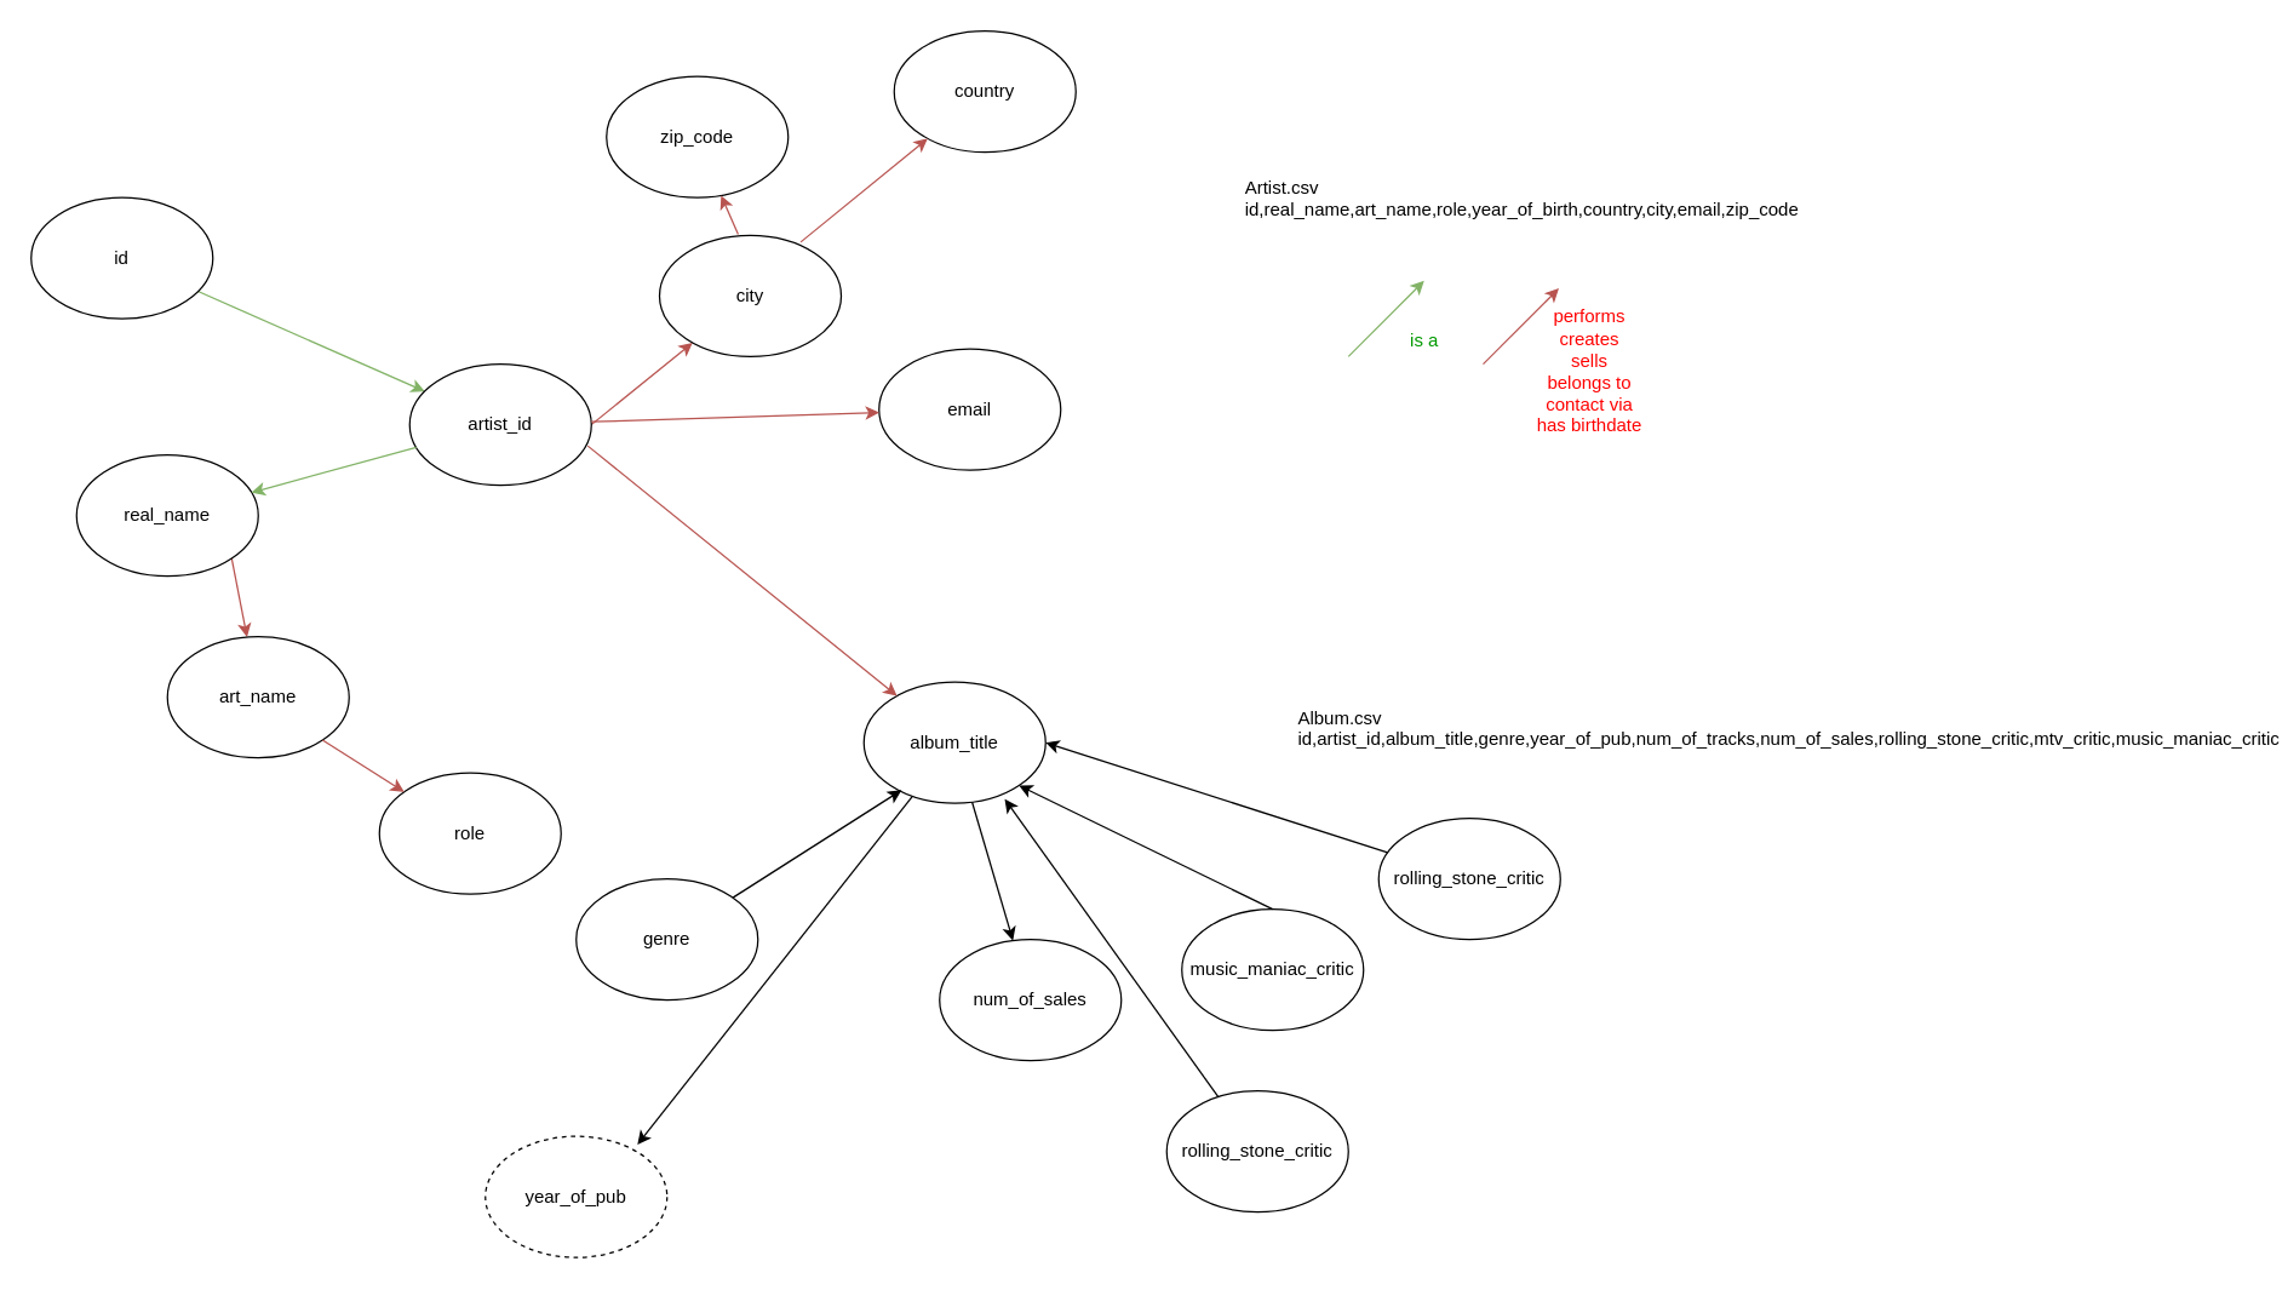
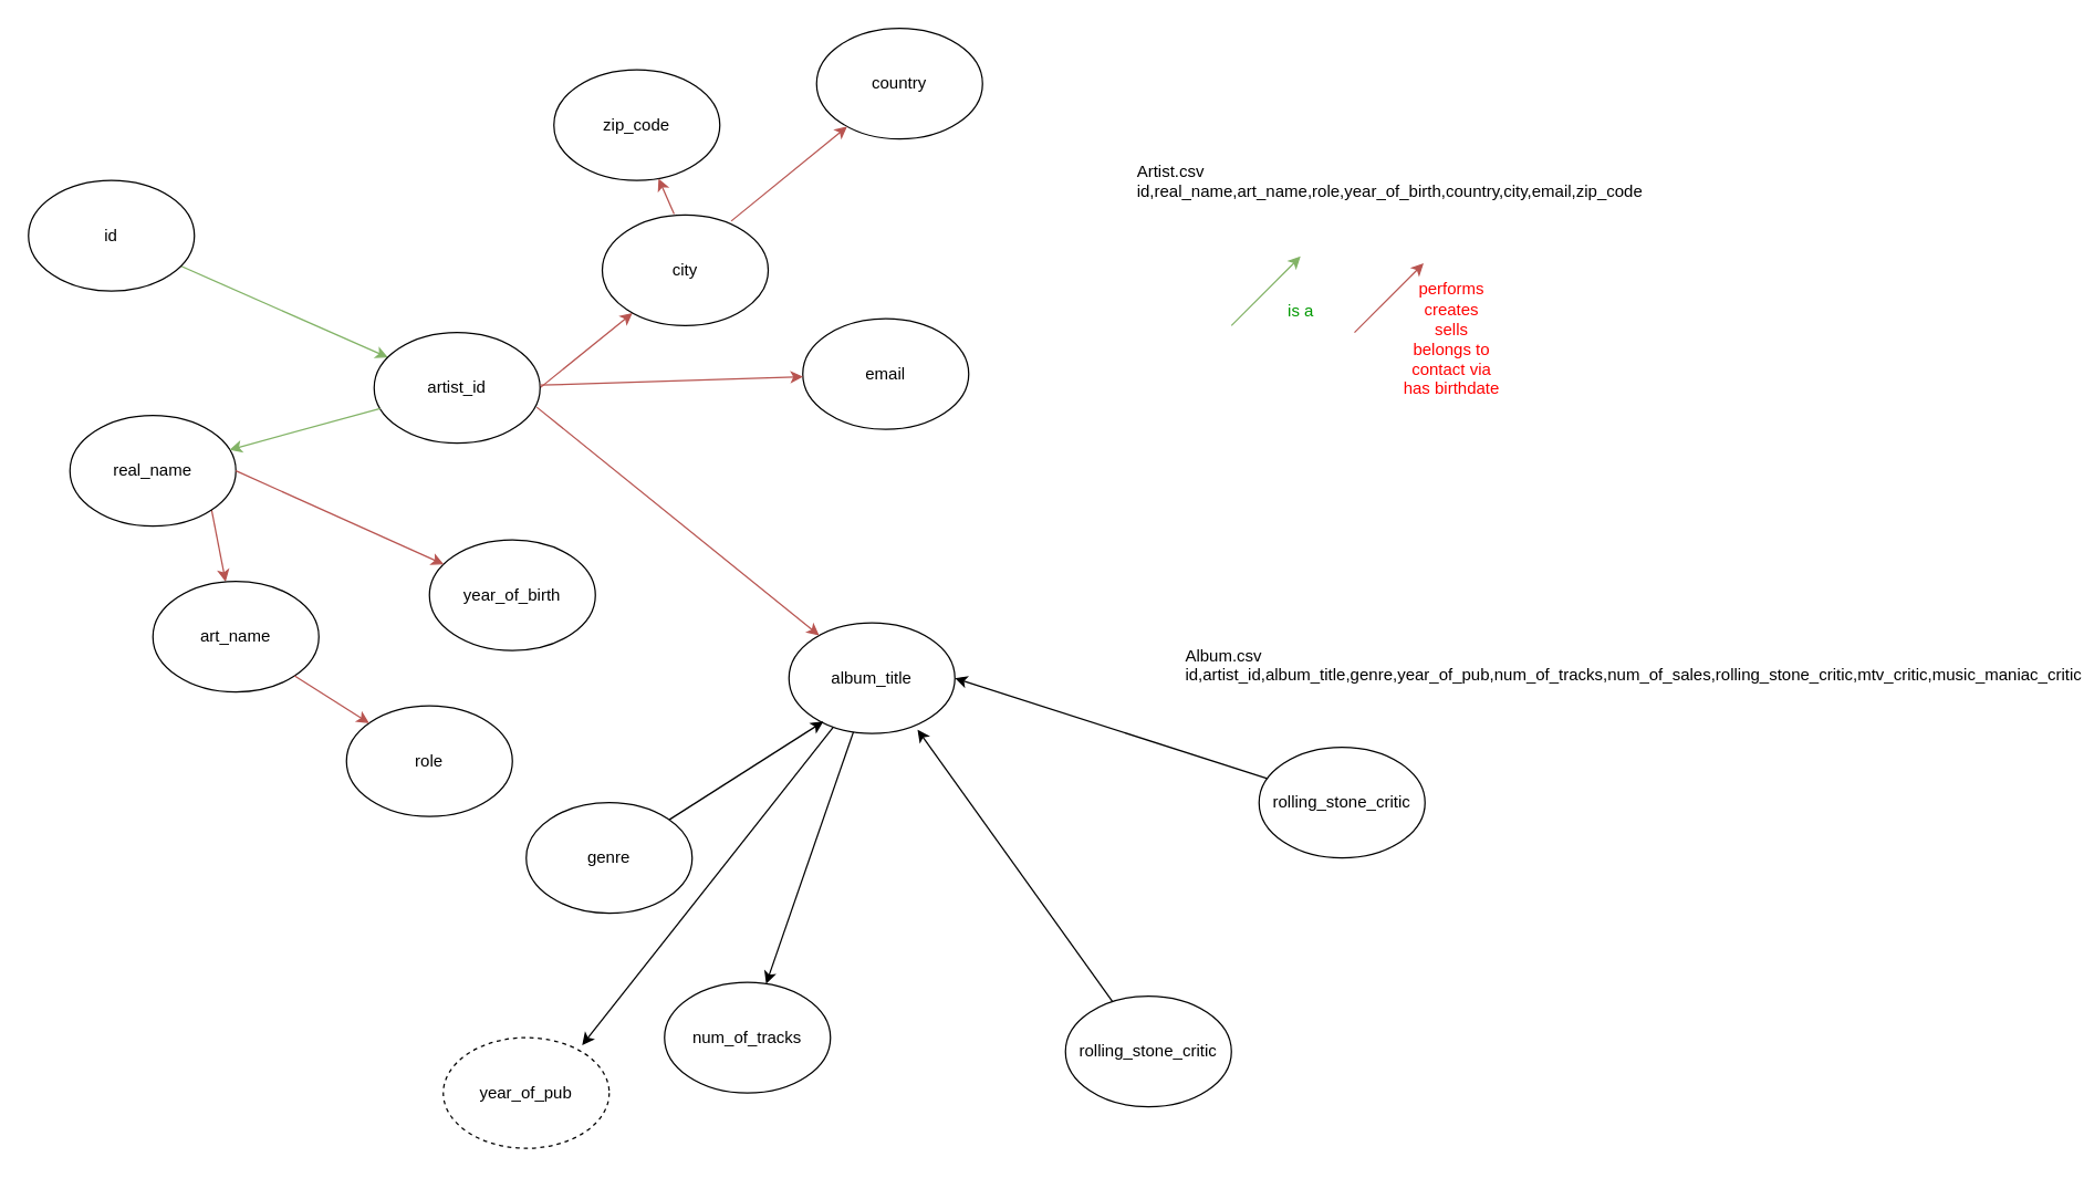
  <mxCell id="0" />
  <mxCell id="1" parent="0" />
  <mxCell id="2" value="Album.csv&lt;br&gt;id,artist_id,album_title,genre,year_of_pub,num_of_tracks,num_of_sales,rolling_stone_critic,mtv_critic,music_maniac_critic" style="text;whiteSpace=wrap;html=1;" vertex="1" parent="1"><mxGeometry x="855" y="460" width="560" height="40" as="geometry" /></mxCell>
  <mxCell id="3" style="edgeStyle=none;rounded=0;orthogonalLoop=1;jettySize=auto;html=1;fillColor=#d5e8d4;strokeColor=#82b366;" edge="1" parent="1" source="4" target="6"><mxGeometry relative="1" as="geometry"><mxPoint x="360" y="630" as="targetPoint" /></mxGeometry></mxCell>
  <mxCell id="4" value="id" style="ellipse;whiteSpace=wrap;html=1;" vertex="1" parent="1"><mxGeometry x="20" y="130" width="120" height="80" as="geometry" /></mxCell>
  <mxCell id="5" style="edgeStyle=none;rounded=0;orthogonalLoop=1;jettySize=auto;html=1;exitX=1;exitY=0.5;exitDx=0;exitDy=0;fontColor=#bf6460;fillColor=#f8cecc;strokeColor=#b85450;" edge="1" parent="1" source="6" target="22"><mxGeometry relative="1" as="geometry" /></mxCell>
  <mxCell id="6" value="artist_id" style="ellipse;whiteSpace=wrap;html=1;" vertex="1" parent="1"><mxGeometry x="270" y="240" width="120" height="80" as="geometry" /></mxCell>
  <mxCell id="7" value="genre" style="ellipse;whiteSpace=wrap;html=1;" vertex="1" parent="1"><mxGeometry x="380" y="580" width="120" height="80" as="geometry" /></mxCell>
  <mxCell id="8" value="album_title" style="ellipse;whiteSpace=wrap;html=1;" vertex="1" parent="1"><mxGeometry x="570" y="450" width="120" height="80" as="geometry" /></mxCell>
  <mxCell id="9" value="year_of_pub" style="ellipse;whiteSpace=wrap;html=1;dashed=1;" vertex="1" parent="1"><mxGeometry x="320" y="750" width="120" height="80" as="geometry" /></mxCell>
- <mxCell id="11" value="num_of_sales" style="ellipse;whiteSpace=wrap;html=1;" vertex="1" parent="1"><mxGeometry x="620" y="620" width="120" height="80" as="geometry" /></mxCell>
- <mxCell id="12" value="music_maniac_critic" style="ellipse;whiteSpace=wrap;html=1;" vertex="1" parent="1"><mxGeometry x="780" y="600" width="120" height="80" as="geometry" /></mxCell>
+ <mxCell id="10" value="num_of_tracks" style="ellipse;whiteSpace=wrap;html=1;" vertex="1" parent="1"><mxGeometry x="480" y="710" width="120" height="80" as="geometry" /></mxCell>
  <mxCell id="13" value="rolling_stone_critic" style="ellipse;whiteSpace=wrap;html=1;" vertex="1" parent="1"><mxGeometry x="770" y="720" width="120" height="80" as="geometry" /></mxCell>
  <mxCell id="14" value="rolling_stone_critic" style="ellipse;whiteSpace=wrap;html=1;" vertex="1" parent="1"><mxGeometry x="910" y="540" width="120" height="80" as="geometry" /></mxCell>
  <mxCell id="15" value="Artist.csv id,real_name,art_name,role,year_of_birth,country,city,email,zip_code" style="text;whiteSpace=wrap;html=1;" vertex="1" parent="1"><mxGeometry x="820" y="110" width="400" height="40" as="geometry" /></mxCell>
  <mxCell id="16" style="edgeStyle=none;rounded=0;orthogonalLoop=1;jettySize=auto;html=1;exitX=1;exitY=1;exitDx=0;exitDy=0;fontColor=#bf6460;fillColor=#f8cecc;strokeColor=#b85450;" edge="1" parent="1" source="17" target="18"><mxGeometry relative="1" as="geometry" /></mxCell>
  <mxCell id="17" value="real_name" style="ellipse;whiteSpace=wrap;html=1;" vertex="1" parent="1"><mxGeometry x="50" y="300" width="120" height="80" as="geometry" /></mxCell>
  <mxCell id="18" value="art_name" style="ellipse;whiteSpace=wrap;html=1;" vertex="1" parent="1"><mxGeometry x="110" width="120" height="80" as="geometry" y="420" /></mxCell>
  <mxCell id="19" value="role" style="ellipse;whiteSpace=wrap;html=1;" vertex="1" parent="1"><mxGeometry x="250" y="510" width="120" height="80" as="geometry" /></mxCell>
+ <mxCell id="20" value="year_of_birth" style="ellipse;whiteSpace=wrap;html=1;" vertex="1" parent="1"><mxGeometry x="310" y="390" width="120" height="80" as="geometry" /></mxCell>
  <mxCell id="21" value="country" style="ellipse;whiteSpace=wrap;html=1;" vertex="1" parent="1"><mxGeometry x="590" y="20" width="120" height="80" as="geometry" /></mxCell>
  <mxCell id="22" value="city" style="ellipse;whiteSpace=wrap;html=1;" vertex="1" parent="1"><mxGeometry x="435" y="155" width="120" height="80" as="geometry" /></mxCell>
  <mxCell id="23" value="email" style="ellipse;whiteSpace=wrap;html=1;" vertex="1" parent="1"><mxGeometry x="580" y="230" width="120" height="80" as="geometry" /></mxCell>
  <mxCell id="24" value="zip_code" style="ellipse;whiteSpace=wrap;html=1;" vertex="1" parent="1"><mxGeometry x="400" y="50" width="120" height="80" as="geometry" /></mxCell>
  <mxCell id="25" value="" style="endArrow=classic;html=1;rounded=0;fillColor=#d5e8d4;strokeColor=#82b366;" edge="1" parent="1"><mxGeometry width="50" height="50" relative="1" as="geometry"><mxPoint x="890" y="235" as="sourcePoint" /><mxPoint x="940" y="185" as="targetPoint" /></mxGeometry></mxCell>
  <mxCell id="26" value="&lt;font color=&quot;#009900&quot;&gt;is a&lt;/font&gt;" style="text;html=1;align=center;verticalAlign=middle;resizable=0;points=[];autosize=1;strokeColor=none;fillColor=none;" vertex="1" parent="1"><mxGeometry x="920" y="210" width="40" height="30" as="geometry" /></mxCell>
  <mxCell id="27" value="" style="endArrow=classic;html=1;rounded=0;fillColor=#f8cecc;strokeColor=#b85450;" edge="1" parent="1"><mxGeometry width="50" height="50" relative="1" as="geometry"><mxPoint x="979" y="240" as="sourcePoint" /><mxPoint x="1029" y="190" as="targetPoint" /></mxGeometry></mxCell>
  <mxCell id="28" value="&lt;font color=&quot;#ff0000&quot;&gt;performs&lt;br&gt;creates&lt;br&gt;sells&lt;br&gt;belongs to&lt;br&gt;contact via&lt;br&gt;has birthdate&lt;br&gt;&lt;/font&gt;" style="text;html=1;align=center;verticalAlign=middle;resizable=0;points=[];autosize=1;strokeColor=none;fillColor=none;" vertex="1" parent="1"><mxGeometry x="1004" y="195" width="90" height="100" as="geometry" /></mxCell>
  <mxCell id="29" value="" style="endArrow=classic;html=1;rounded=0;fillColor=#f8cecc;strokeColor=#b85450;exitX=1;exitY=1;exitDx=0;exitDy=0;" edge="1" parent="1" source="18" target="19"><mxGeometry width="50" height="50" relative="1" as="geometry"><mxPoint x="390" y="340" as="sourcePoint" /><mxPoint x="440" y="290" as="targetPoint" /></mxGeometry></mxCell>
  <mxCell id="30" style="edgeStyle=none;rounded=0;orthogonalLoop=1;jettySize=auto;html=1;fillColor=#d5e8d4;strokeColor=#82b366;" edge="1" parent="1" source="6" target="17"><mxGeometry relative="1" as="geometry"><mxPoint x="289.883" y="268.008" as="targetPoint" /><mxPoint x="140.106" y="202.004" as="sourcePoint" /></mxGeometry></mxCell>
+ <mxCell id="31" value="" style="endArrow=classic;html=1;rounded=0;fontColor=#bf6460;exitX=1;exitY=0.5;exitDx=0;exitDy=0;fillColor=#f8cecc;strokeColor=#b85450;" edge="1" parent="1" source="17" target="20"><mxGeometry width="50" height="50" relative="1" as="geometry"><mxPoint x="530" y="490" as="sourcePoint" /><mxPoint x="580" y="440" as="targetPoint" /></mxGeometry></mxCell>
  <mxCell id="32" value="" style="endArrow=classic;html=1;rounded=0;fontColor=#bf6460;exitX=0.98;exitY=0.675;exitDx=0;exitDy=0;exitPerimeter=0;fillColor=#f8cecc;strokeColor=#b85450;" edge="1" parent="1" source="6" target="8"><mxGeometry width="50" height="50" relative="1" as="geometry"><mxPoint x="530" y="490" as="sourcePoint" /><mxPoint x="580" y="440" as="targetPoint" /></mxGeometry></mxCell>
  <mxCell id="33" style="edgeStyle=none;rounded=0;orthogonalLoop=1;jettySize=auto;html=1;fontColor=#bf6460;fillColor=#f8cecc;strokeColor=#b85450;" edge="1" parent="1" source="6" target="23"><mxGeometry relative="1" as="geometry"><mxPoint x="400" y="290" as="sourcePoint" /><mxPoint x="458.457" y="248.861" as="targetPoint" /></mxGeometry></mxCell>
  <mxCell id="34" style="edgeStyle=none;rounded=0;orthogonalLoop=1;jettySize=auto;html=1;exitX=0.433;exitY=-0.008;exitDx=0;exitDy=0;fontColor=#bf6460;exitPerimeter=0;fillColor=#f8cecc;strokeColor=#b85450;" edge="1" parent="1" source="22" target="24"><mxGeometry relative="1" as="geometry"><mxPoint x="410" y="300" as="sourcePoint" /><mxPoint x="560" y="330" as="targetPoint" /></mxGeometry></mxCell>
  <mxCell id="35" style="edgeStyle=none;rounded=0;orthogonalLoop=1;jettySize=auto;html=1;exitX=0.777;exitY=0.055;exitDx=0;exitDy=0;fontColor=#bf6460;exitPerimeter=0;fillColor=#f8cecc;strokeColor=#b85450;" edge="1" parent="1" source="22" target="21"><mxGeometry relative="1" as="geometry"><mxPoint x="491.96" y="179.36" as="sourcePoint" /><mxPoint x="480.502" y="139.383" as="targetPoint" /></mxGeometry></mxCell>
  <mxCell id="36" value="" style="endArrow=classic;html=1;rounded=0;fontColor=#bf6460;entryX=0.207;entryY=0.892;entryDx=0;entryDy=0;entryPerimeter=0;" edge="1" parent="1" source="7" target="8"><mxGeometry width="50" height="50" relative="1" as="geometry"><mxPoint x="560" y="600" as="sourcePoint" /><mxPoint x="610" y="550" as="targetPoint" /></mxGeometry></mxCell>
- <mxCell id="38" value="" style="endArrow=classic;html=1;rounded=0;fontColor=#bf6460;" edge="1" parent="1" source="8" target="11"><mxGeometry width="50" height="50" relative="1" as="geometry"><mxPoint x="650" y="620" as="sourcePoint" /><mxPoint x="700" y="570" as="targetPoint" /></mxGeometry></mxCell>
- <mxCell id="39" value="" style="endArrow=classic;html=1;rounded=0;fontColor=#bf6460;exitX=0.5;exitY=0;exitDx=0;exitDy=0;entryX=1;entryY=1;entryDx=0;entryDy=0;" edge="1" parent="1" source="12" target="8"><mxGeometry width="50" height="50" relative="1" as="geometry"><mxPoint x="800" y="600" as="sourcePoint" /><mxPoint x="850" y="550" as="targetPoint" /></mxGeometry></mxCell>
+ <mxCell id="37" value="" style="endArrow=classic;html=1;rounded=0;fontColor=#bf6460;" edge="1" parent="1" source="8" target="10"><mxGeometry width="50" height="50" relative="1" as="geometry"><mxPoint x="550" y="650" as="sourcePoint" /><mxPoint x="610" y="550" as="targetPoint" /></mxGeometry></mxCell>
  <mxCell id="40" value="" style="endArrow=classic;html=1;rounded=0;fontColor=#bf6460;entryX=1;entryY=0.5;entryDx=0;entryDy=0;" edge="1" parent="1" source="14" target="8"><mxGeometry width="50" height="50" relative="1" as="geometry"><mxPoint x="760" y="530" as="sourcePoint" /><mxPoint x="700" y="500" as="targetPoint" /></mxGeometry></mxCell>
  <mxCell id="41" value="" style="endArrow=classic;html=1;rounded=0;fontColor=#bf6460;entryX=0.837;entryY=0.068;entryDx=0;entryDy=0;entryPerimeter=0;" edge="1" parent="1" source="8" target="9"><mxGeometry width="50" height="50" relative="1" as="geometry"><mxPoint x="390" y="810" as="sourcePoint" /><mxPoint x="440" y="760" as="targetPoint" /></mxGeometry></mxCell>
  <mxCell id="42" value="" style="endArrow=classic;html=1;rounded=0;fontColor=#bf6460;entryX=0.775;entryY=0.966;entryDx=0;entryDy=0;entryPerimeter=0;" edge="1" parent="1" source="13" target="8"><mxGeometry width="50" height="50" relative="1" as="geometry"><mxPoint x="790" y="790" as="sourcePoint" /><mxPoint x="840" y="740" as="targetPoint" /></mxGeometry></mxCell>
